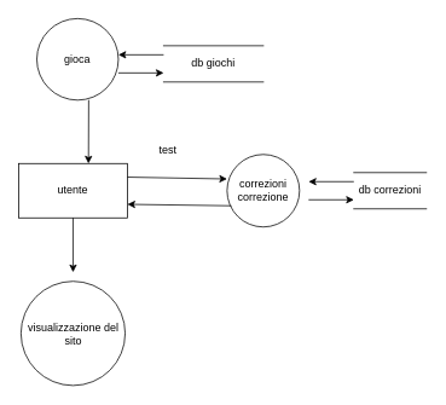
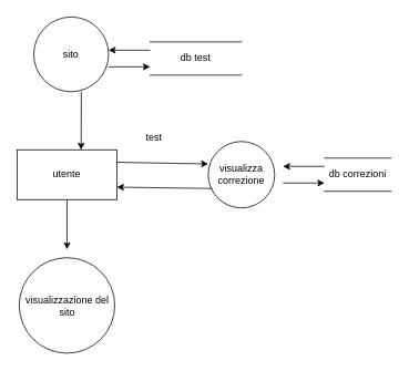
  <mxCell id="0" />
  <mxCell id="1" parent="0" />
  <mxCell id="2" value="utente" style="rounded=0;whiteSpace=wrap;html=1;" vertex="1" parent="1"><mxGeometry x="20" y="180" width="120" height="60" as="geometry" /></mxCell>
  <mxCell id="3" value="" style="endArrow=classic;html=1;rounded=0;exitX=0.5;exitY=1;exitDx=0;exitDy=0;" edge="1" parent="1" source="2"><mxGeometry width="50" height="50" relative="1" as="geometry"><mxPoint x="70" y="270" as="sourcePoint" /><mxPoint x="80" y="300" as="targetPoint" /></mxGeometry></mxCell>
  <mxCell id="4" value="visualizzazione del sito" style="ellipse;whiteSpace=wrap;html=1;aspect=fixed;" vertex="1" parent="1"><mxGeometry x="22.5" y="310" width="115" height="115" as="geometry" /></mxCell>
- <mxCell id="5" value="gioca" style="ellipse;whiteSpace=wrap;html=1;aspect=fixed;" vertex="1" parent="1"><mxGeometry x="40" y="20" width="90" height="90" as="geometry" /></mxCell>
+ <mxCell id="5" value="sito" style="ellipse;whiteSpace=wrap;html=1;aspect=fixed;" vertex="1" parent="1"><mxGeometry x="40" y="20" width="90" height="90" as="geometry" /></mxCell>
  <mxCell id="6" value="" style="endArrow=classic;html=1;rounded=0;" edge="1" parent="1"><mxGeometry width="50" height="50" relative="1" as="geometry"><mxPoint x="130" y="80" as="sourcePoint" /><mxPoint x="180" y="80" as="targetPoint" /></mxGeometry></mxCell>
- <mxCell id="7" value="db giochi" style="shape=partialRectangle;whiteSpace=wrap;html=1;left=0;right=0;fillColor=none;" vertex="1" parent="1"><mxGeometry x="180" y="50" width="110" height="40" as="geometry" /></mxCell>
+ <mxCell id="7" value="db test" style="shape=partialRectangle;whiteSpace=wrap;html=1;left=0;right=0;fillColor=none;" vertex="1" parent="1"><mxGeometry x="180" y="50" width="110" height="40" as="geometry" /></mxCell>
  <mxCell id="8" value="" style="endArrow=classic;html=1;rounded=0;exitX=0;exitY=0.25;exitDx=0;exitDy=0;" edge="1" parent="1" source="7"><mxGeometry width="50" height="50" relative="1" as="geometry"><mxPoint x="180" y="60" as="sourcePoint" /><mxPoint x="130" y="60" as="targetPoint" /></mxGeometry></mxCell>
  <mxCell id="9" value="" style="endArrow=classic;html=1;rounded=0;exitX=0.636;exitY=0.998;exitDx=0;exitDy=0;exitPerimeter=0;" edge="1" parent="1" source="5"><mxGeometry width="50" height="50" relative="1" as="geometry"><mxPoint x="95" y="120" as="sourcePoint" /><mxPoint x="97" y="180" as="targetPoint" /></mxGeometry></mxCell>
- <mxCell id="10" value="correzioni correzione" style="ellipse;whiteSpace=wrap;html=1;aspect=fixed;" vertex="1" parent="1"><mxGeometry x="250" y="170" width="80" height="80" as="geometry" /></mxCell>
+ <mxCell id="10" value="visualizza correzione" style="ellipse;whiteSpace=wrap;html=1;aspect=fixed;" vertex="1" parent="1"><mxGeometry x="250" y="170" width="80" height="80" as="geometry" /></mxCell>
  <mxCell id="11" value="" style="endArrow=classic;html=1;rounded=0;entryX=0;entryY=0.338;entryDx=0;entryDy=0;exitX=1;exitY=0.25;exitDx=0;exitDy=0;entryPerimeter=0;" edge="1" parent="1" source="2" target="10"><mxGeometry width="50" height="50" relative="1" as="geometry"><mxPoint x="240" y="250" as="sourcePoint" /><mxPoint x="243" y="167" as="targetPoint" /></mxGeometry></mxCell>
  <mxCell id="12" value="" style="endArrow=classic;html=1;rounded=0;exitX=0.06;exitY=0.708;exitDx=0;exitDy=0;exitPerimeter=0;entryX=1;entryY=0.75;entryDx=0;entryDy=0;" edge="1" parent="1" source="10" target="2"><mxGeometry width="50" height="50" relative="1" as="geometry"><mxPoint x="287" y="180" as="sourcePoint" /><mxPoint x="160" y="210" as="targetPoint" /></mxGeometry></mxCell>
  <mxCell id="13" value="test" style="text;html=1;strokeColor=none;fillColor=none;align=center;verticalAlign=middle;whiteSpace=wrap;rounded=0;" vertex="1" parent="1"><mxGeometry x="155" y="150" width="60" height="30" as="geometry" /></mxCell>
  <mxCell id="14" value="" style="endArrow=classic;html=1;rounded=0;" edge="1" parent="1"><mxGeometry width="50" height="50" relative="1" as="geometry"><mxPoint x="340" y="220" as="sourcePoint" /><mxPoint x="390" y="220" as="targetPoint" /></mxGeometry></mxCell>
  <mxCell id="15" value="db correzioni" style="shape=partialRectangle;whiteSpace=wrap;html=1;left=0;right=0;fillColor=none;" vertex="1" parent="1"><mxGeometry x="390" y="190" width="80" height="40" as="geometry" /></mxCell>
  <mxCell id="16" value="" style="endArrow=classic;html=1;rounded=0;exitX=0;exitY=0.25;exitDx=0;exitDy=0;" edge="1" source="15" parent="1"><mxGeometry width="50" height="50" relative="1" as="geometry"><mxPoint x="390" y="200" as="sourcePoint" /><mxPoint x="340" y="200" as="targetPoint" /></mxGeometry></mxCell>
